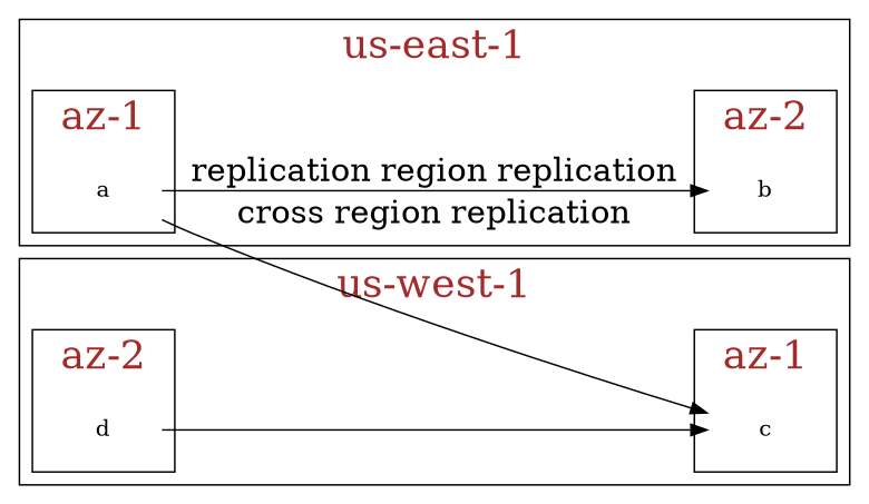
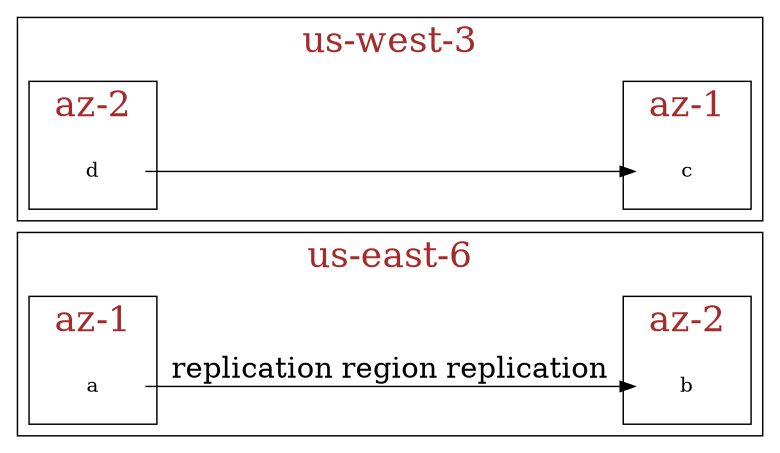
  digraph {
    fontcolor=brown
    fontname="DejaVu Serif"
    fontsize=25
    rankdir=LR
    node [fontname="DejaVu Serif" shape=none]
    edge [fontname="DejaVu Serif" fontsize=20]
    a [width=1]
    b [width=1]
    d [width=1]
    c [width=1]
    subgraph cluster_1 {
-     label="us-east-1"
+     label="us-east-6"
      subgraph cluster_2 {
        label="az-1"
        a
      }
      subgraph cluster_3 {
        label="az-2"
        b
      }
    }
    subgraph cluster_4 {
-     label="us-west-1"
+     label="us-west-3"
      subgraph cluster_5 {
        label="az-2"
        d
      }
      subgraph cluster_6 {
        label="az-1"
        c
      }
    }
    a -> b [label="replication region replication"]
-   a -> c [label="cross region replication"]
    d -> c
  }
